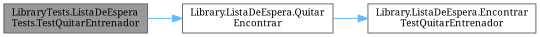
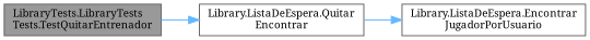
  digraph {
    fontname="Noto Serif"
    rankdir=LR
    node [color=grey40 fillcolor=white fontname="Noto Serif" fontsize=10 shape=box style=filled]
    edge [color=steelblue1 fontname="Noto Serif" fontsize=10 labelfontname=Helvetica labelfontsize=10 style=solid]
-   n1 [color=gray40 fillcolor=grey60 fontcolor=black height=0.2 label="LibraryTests.ListaDeEspera\lTests.TestQuitarEntrenador" width=0.4]
+   n1 [color=gray40 fillcolor=grey60 fontcolor=black height=0.2 label="LibraryTests.LibraryTests\lTests.TestQuitarEntrenador" width=0.4]
    n2 [height=0.2 label="Library.ListaDeEspera.Quitar\lEncontrar" width=0.4]
-   n3 [height=0.2 label="Library.ListaDeEspera.Encontrar\lTestQuitarEntrenador" width=0.4]
+   n3 [height=0.2 label="Library.ListaDeEspera.Encontrar\lJugadorPorUsuario" width=0.4]
    n1 -> n2
    n2 -> n3
  }
